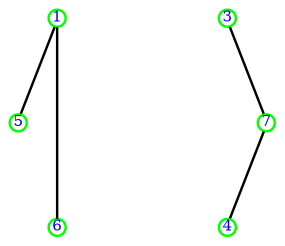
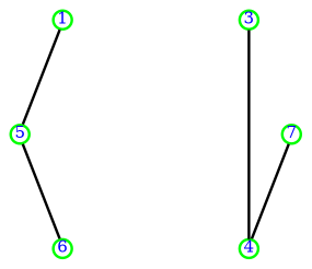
  graph {
    node [color=Green fixedsize=true font=Courier fontcolor=Blue fontsize=6 shape=circle]
    1 [height=0.1 width=0.1]
    5 [height=0.1 width=0.1]
    4 [height=0.1 width=0.1]
    6 [height=0.1 width=0.1]
    3 [height=0.1 width=0.1]
    7 [height=0.1 width=0.1]
    1 -- 5
-   1 -- 6
-   3 -- 7
+   5 -- 6
+   3 -- 4
    7 -- 4
  }
